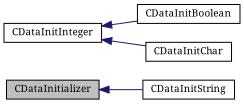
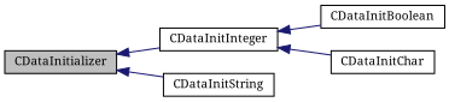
  digraph {
    fontname="Noto Serif"
    rankdir=LR
    node [color=black fillcolor=white fontname="Noto Serif" fontsize=10 shape=record style=filled]
    edge [color=midnightblue dir=back fontname="Noto Serif" fontsize=10 labelfontname=Helvetica labelfontsize=10 style=solid]
    n1 [fillcolor=grey75 fontcolor=black height=0.2 label=CDataInitializer width=0.4]
    n2 [height=0.2 label=CDataInitInteger width=0.4]
    n3 [height=0.2 label=CDataInitString width=0.4]
    n4 [height=0.2 label=CDataInitBoolean width=0.4]
    n5 [height=0.2 label=CDataInitChar width=0.4]
+   n1 -> n2
    n1 -> n3
    n2 -> n4
    n2 -> n5
  }
